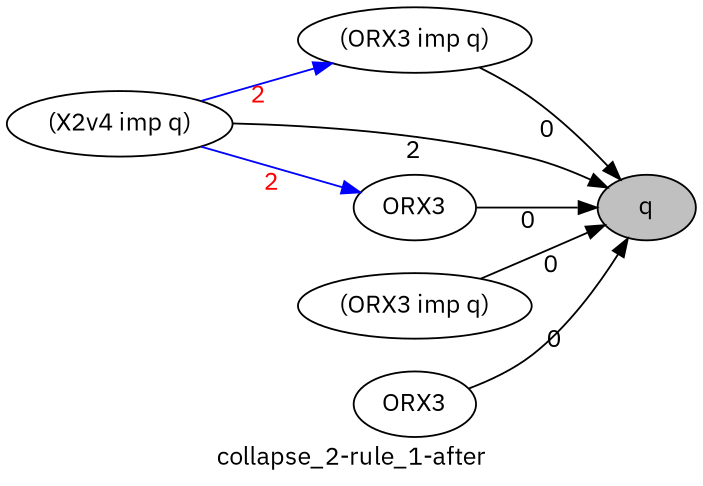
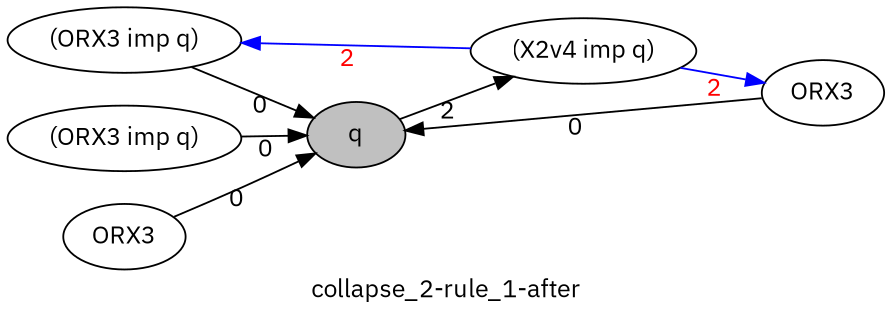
  strict digraph {
    collapsed_nodes="['251']"
    fontname="IBM Plex Sans"
    label="collapse_2-rule_1-after"
    rankdir=LR
    node [ancestor_target=True fontname="IBM Plex Sans" formula="(ORX3 imp q)" hypothesis=False]
    edge [ancestor=False fontname="IBM Plex Sans" xlabel=0]
    n1 [label="(ORX3 imp q)"]
    n2 [ancestor_target=False fillcolor=grey formula=q label=q style=filled]
    n3 [ancestor_target=False formula="(X2v4 imp q)" label="(X2v4 imp q)"]
    n4 [formula=ORX3 label=ORX3]
    n5 [label="(ORX3 imp q)"]
    n6 [formula=ORX3 label=ORX3]
    n1 -> n2 [dependencies=0000000000000000000000000000000000000000000100000000000000000000000000000000001000000000001000000010000000000000000100000000000000000000000]
-   n3 -> n2 [dependencies=0000000000000000000000000000000000000000000101000000000000000000000000000000001000000000001000000010000000000000000100000000000000000000000 xlabel=2]
+   n2 -> n3 [dependencies=0000000000000000000000000000000000000000000101000000000000000000000000000000001000000000001000000010000000000000000100000000000000000000000 xlabel=2]
    n3 -> n1 [ancestor=True color=blue fontcolor=red path=2 xlabel=2]
    n3 -> n4 [ancestor=True color=blue fontcolor=red path=2 xlabel=2]
    n4 -> n2 [dependencies=0000000000000000000000000000000000000000000001000000000000000000000000000000000000000000000000000000000000000000000000000000000000000000000]
    n5 -> n2 [dependencies=0000000000000000000000000000000000000000000100000000000000000000001000000001000000000000000000010000000000000000000000000000000000010000000]
    n6 -> n2 [dependencies=0000000000000000000000000000000000000000000001000000000000000000000000000000000000000000000000000000000000000000000000000000000000000000000]
  }
